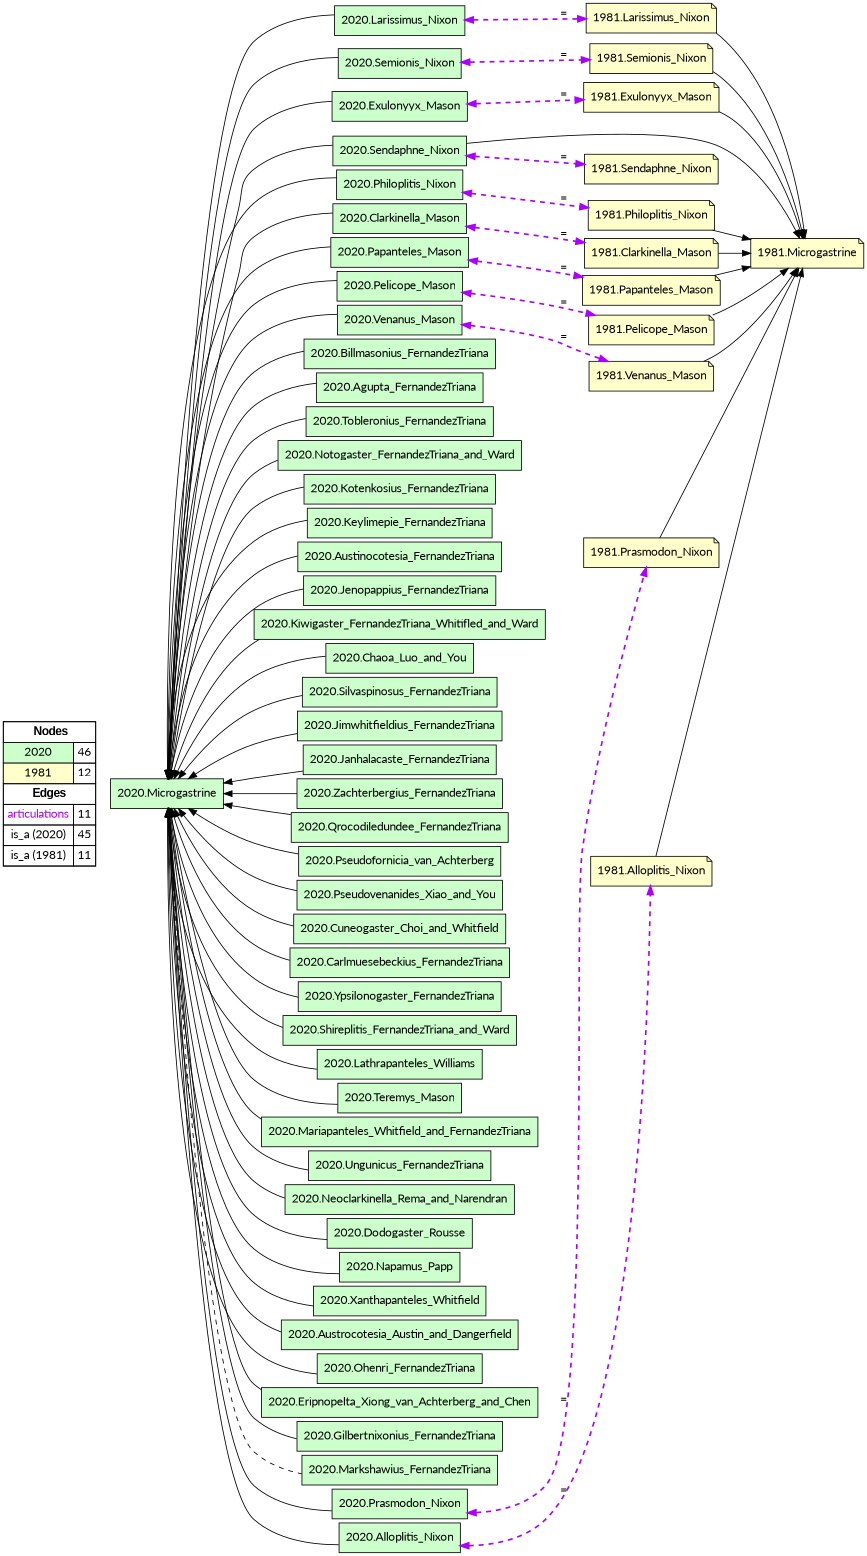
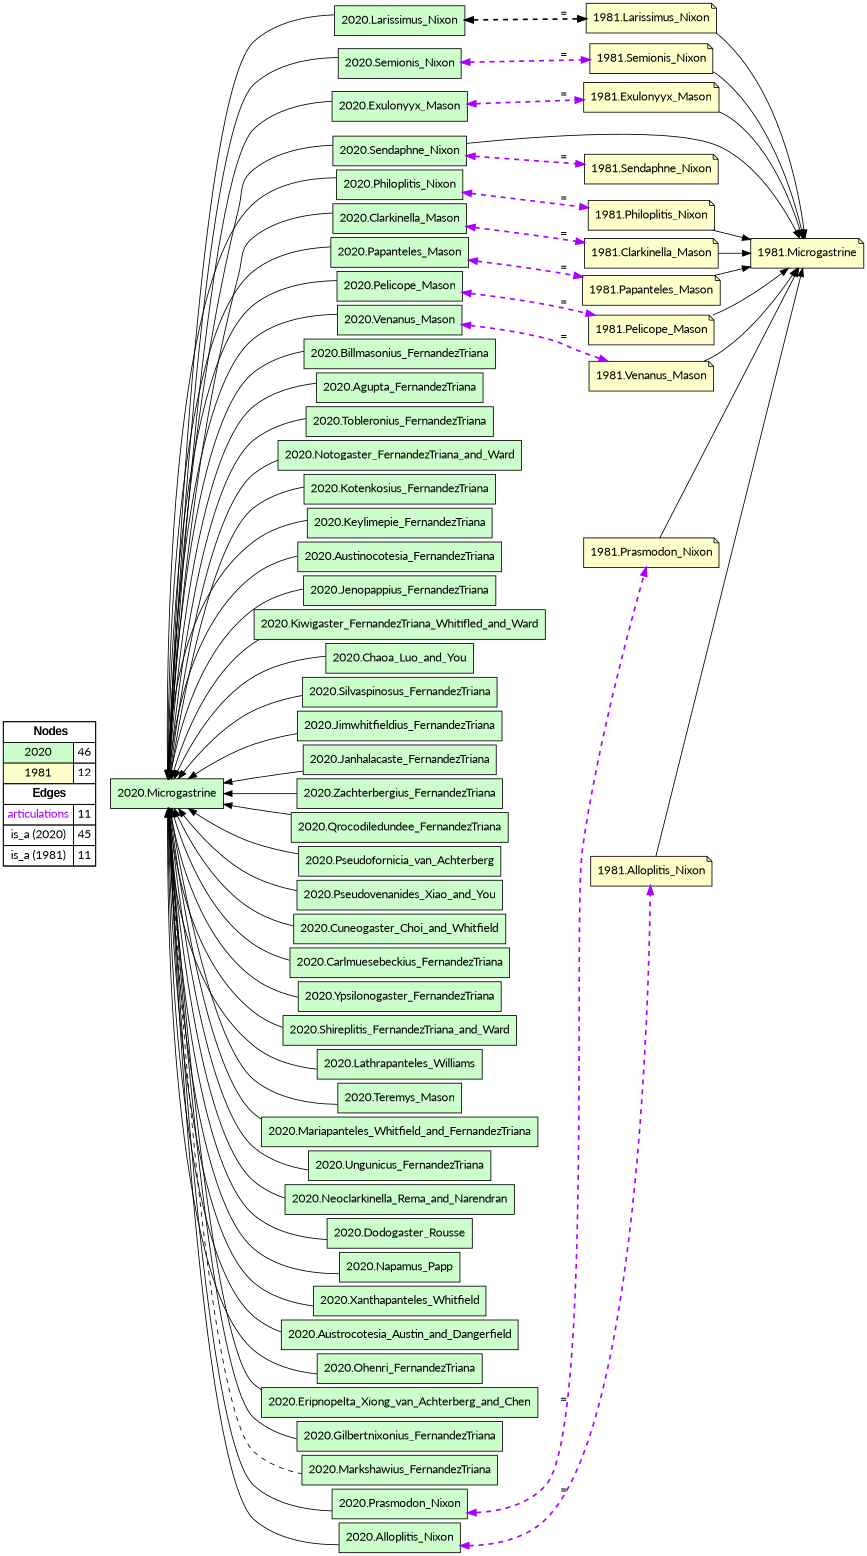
  digraph {
    fontname=Lato
    rankdir=LR
    node [fillcolor="#CCFFCC" fontname=Lato shape=box style=filled]
    edge [color="#000000" constraint=true dir=back fontname=Lato penwidth=1 style=solid]
    n1 [fillcolor=white label=<   <TABLE BORDER="0" CELLBORDER="1" CELLSPACING="0" CELLPADDING="4">  <TR> <TD COLSPAN="2"><font face="Arial Black"> Nodes</font></TD> </TR>  <TR>   <TD bgcolor="#CCFFCC" fontname="helvetica">2020</TD>   <TD>46</TD>   </TR>  <TR>   <TD bgcolor="#FFFFCC" fontname="helvetica">1981</TD>   <TD>12</TD>   </TR>  <TR> <TD COLSPAN="2"><font face = "Arial Black"> Edges </font></TD> </TR>  <TR>   <TD><font color ="#AA00FF">articulations</font></TD><TD>11</TD> </TR> <TR>   <TD><font color ="#000000">is_a (2020)</font></TD><TD>45</TD> </TR> <TR>   <TD><font color ="#000000">is_a (1981)</font></TD><TD>11</TD> </TR> </TABLE>   > margin=0]
    "1981.Larissimus_Nixon" [fillcolor="#FFFFCC" shape=note]
    "2020.Larissimus_Nixon"
    "1981.Microgastrine" [fillcolor="#FFFFCC" shape=note]
    "1981.Semionis_Nixon" [fillcolor="#FFFFCC" shape=note]
    "2020.Semionis_Nixon"
    "1981.Exulonyyx_Mason" [fillcolor="#FFFFCC" shape=note]
    "2020.Exulonyyx_Mason"
    "1981.Sendaphne_Nixon" [fillcolor="#FFFFCC" shape=note]
    "2020.Sendaphne_Nixon"
    "1981.Philoplitis_Nixon" [fillcolor="#FFFFCC" shape=note]
    "2020.Philoplitis_Nixon"
    "1981.Clarkinella_Mason" [fillcolor="#FFFFCC" shape=note]
    "2020.Clarkinella_Mason"
    "1981.Papanteles_Mason" [fillcolor="#FFFFCC" shape=note]
    "2020.Papanteles_Mason"
    "1981.Pelicope_Mason" [fillcolor="#FFFFCC" shape=note]
    "2020.Pelicope_Mason"
    "1981.Venanus_Mason" [fillcolor="#FFFFCC" shape=note]
    "2020.Venanus_Mason"
    "2020.Microgastrine"
    "2020.Billmasonius_FernandezTriana"
    "2020.Agupta_FernandezTriana"
    "2020.Tobleronius_FernandezTriana"
    "2020.Notogaster_FernandezTriana_and_Ward"
    "2020.Kotenkosius_FernandezTriana"
    "2020.Keylimepie_FernandezTriana"
    "2020.Austinocotesia_FernandezTriana"
    "2020.Jenopappius_FernandezTriana"
    "2020.Kiwigaster_FernandezTriana_Whitifled_and_Ward"
    "2020.Chaoa_Luo_and_You"
    "2020.Silvaspinosus_FernandezTriana"
    "2020.Jimwhitfieldius_FernandezTriana"
    "2020.Janhalacaste_FernandezTriana"
    "2020.Zachterbergius_FernandezTriana"
    "2020.Qrocodiledundee_FernandezTriana"
    "2020.Pseudofornicia_van_Achterberg"
    "2020.Pseudovenanides_Xiao_and_You"
    "2020.Cuneogaster_Choi_and_Whitfield"
    "2020.Carlmuesebeckius_FernandezTriana"
    "2020.Ypsilonogaster_FernandezTriana"
    "2020.Shireplitis_FernandezTriana_and_Ward"
    "2020.Lathrapanteles_Williams"
    "2020.Teremys_Mason"
    "2020.Mariapanteles_Whitfield_and_FernandezTriana"
    "2020.Ungunicus_FernandezTriana"
    "2020.Neoclarkinella_Rema_and_Narendran"
    "2020.Dodogaster_Rousse"
    "2020.Napamus_Papp"
    "2020.Xanthapanteles_Whitfield"
    "2020.Austrocotesia_Austin_and_Dangerfield"
    "2020.Ohenri_FernandezTriana"
    "2020.Eripnopelta_Xiong_van_Achterberg_and_Chen"
    "2020.Gilbertnixonius_FernandezTriana"
    "2020.Markshawius_FernandezTriana"
    "2020.Prasmodon_Nixon"
    "2020.Alloplitis_Nixon"
    "1981.Prasmodon_Nixon" [fillcolor="#FFFFCC" shape=note]
    "1981.Alloplitis_Nixon" [fillcolor="#FFFFCC" shape=note]
    subgraph sub_1 {
      rank=source
      n1
    }
    "1981.Larissimus_Nixon" -> "1981.Microgastrine" [dir=forward]
-   "2020.Larissimus_Nixon" -> "1981.Larissimus_Nixon" [color="#AA00FF" dir=both label="=" penwidth=2 style=dashed]
+   "2020.Larissimus_Nixon" -> "1981.Larissimus_Nixon" [dir=both label="=" penwidth=2 style=dashed]
    "1981.Semionis_Nixon" -> "1981.Microgastrine" [dir=forward]
    "2020.Semionis_Nixon" -> "1981.Semionis_Nixon" [color="#AA00FF" dir=both label="=" penwidth=2 style=dashed]
    "1981.Exulonyyx_Mason" -> "1981.Microgastrine" [dir=forward]
    "2020.Exulonyyx_Mason" -> "1981.Exulonyyx_Mason" [color="#AA00FF" dir=both label="=" penwidth=2 style=dashed]
    "2020.Sendaphne_Nixon" -> "1981.Microgastrine" [dir=forward]
    "2020.Sendaphne_Nixon" -> "1981.Sendaphne_Nixon" [color="#AA00FF" dir=both label="=" penwidth=2 style=dashed]
    "1981.Philoplitis_Nixon" -> "1981.Microgastrine" [dir=forward]
    "2020.Philoplitis_Nixon" -> "1981.Philoplitis_Nixon" [color="#AA00FF" dir=both label="=" penwidth=2 style=dashed]
    "1981.Clarkinella_Mason" -> "1981.Microgastrine" [dir=forward]
    "2020.Clarkinella_Mason" -> "1981.Clarkinella_Mason" [color="#AA00FF" dir=both label="=" penwidth=2 style=dashed]
    "1981.Papanteles_Mason" -> "1981.Microgastrine" [dir=forward]
    "2020.Papanteles_Mason" -> "1981.Papanteles_Mason" [color="#AA00FF" dir=both label="=" penwidth=2 style=dashed]
    "1981.Pelicope_Mason" -> "1981.Microgastrine" [dir=forward]
    "2020.Pelicope_Mason" -> "1981.Pelicope_Mason" [color="#AA00FF" dir=both label="=" penwidth=2 style=dashed]
    "1981.Venanus_Mason" -> "1981.Microgastrine" [dir=forward]
    "2020.Venanus_Mason" -> "1981.Venanus_Mason" [color="#AA00FF" dir=both label="=" penwidth=2 style=dashed]
    "2020.Microgastrine" -> "2020.Larissimus_Nixon"
    "2020.Microgastrine" -> "2020.Semionis_Nixon"
    "2020.Microgastrine" -> "2020.Exulonyyx_Mason"
    "2020.Microgastrine" -> "2020.Sendaphne_Nixon"
    "2020.Microgastrine" -> "2020.Philoplitis_Nixon"
    "2020.Microgastrine" -> "2020.Clarkinella_Mason"
    "2020.Microgastrine" -> "2020.Papanteles_Mason"
    "2020.Microgastrine" -> "2020.Pelicope_Mason"
    "2020.Microgastrine" -> "2020.Venanus_Mason"
    "2020.Microgastrine" -> "2020.Billmasonius_FernandezTriana"
    "2020.Microgastrine" -> "2020.Agupta_FernandezTriana"
    "2020.Microgastrine" -> "2020.Tobleronius_FernandezTriana"
    "2020.Microgastrine" -> "2020.Notogaster_FernandezTriana_and_Ward"
    "2020.Microgastrine" -> "2020.Kotenkosius_FernandezTriana"
    "2020.Microgastrine" -> "2020.Keylimepie_FernandezTriana"
    "2020.Microgastrine" -> "2020.Austinocotesia_FernandezTriana"
    "2020.Microgastrine" -> "2020.Jenopappius_FernandezTriana"
    "2020.Microgastrine" -> "2020.Kiwigaster_FernandezTriana_Whitifled_and_Ward"
    "2020.Microgastrine" -> "2020.Chaoa_Luo_and_You"
    "2020.Microgastrine" -> "2020.Silvaspinosus_FernandezTriana"
    "2020.Microgastrine" -> "2020.Jimwhitfieldius_FernandezTriana"
    "2020.Microgastrine" -> "2020.Janhalacaste_FernandezTriana"
    "2020.Microgastrine" -> "2020.Zachterbergius_FernandezTriana"
    "2020.Microgastrine" -> "2020.Qrocodiledundee_FernandezTriana"
    "2020.Microgastrine" -> "2020.Pseudofornicia_van_Achterberg"
    "2020.Microgastrine" -> "2020.Pseudovenanides_Xiao_and_You"
    "2020.Microgastrine" -> "2020.Cuneogaster_Choi_and_Whitfield"
    "2020.Microgastrine" -> "2020.Carlmuesebeckius_FernandezTriana"
    "2020.Microgastrine" -> "2020.Ypsilonogaster_FernandezTriana"
    "2020.Microgastrine" -> "2020.Shireplitis_FernandezTriana_and_Ward"
    "2020.Microgastrine" -> "2020.Lathrapanteles_Williams"
    "2020.Microgastrine" -> "2020.Teremys_Mason"
    "2020.Microgastrine" -> "2020.Mariapanteles_Whitfield_and_FernandezTriana"
    "2020.Microgastrine" -> "2020.Ungunicus_FernandezTriana"
    "2020.Microgastrine" -> "2020.Neoclarkinella_Rema_and_Narendran"
    "2020.Microgastrine" -> "2020.Dodogaster_Rousse"
    "2020.Microgastrine" -> "2020.Napamus_Papp"
    "2020.Microgastrine" -> "2020.Xanthapanteles_Whitfield"
    "2020.Microgastrine" -> "2020.Austrocotesia_Austin_and_Dangerfield"
    "2020.Microgastrine" -> "2020.Ohenri_FernandezTriana"
    "2020.Microgastrine" -> "2020.Eripnopelta_Xiong_van_Achterberg_and_Chen"
    "2020.Microgastrine" -> "2020.Gilbertnixonius_FernandezTriana"
    "2020.Microgastrine" -> "2020.Markshawius_FernandezTriana" [style=dashed]
    "2020.Microgastrine" -> "2020.Prasmodon_Nixon"
    "2020.Microgastrine" -> "2020.Alloplitis_Nixon"
    "2020.Prasmodon_Nixon" -> "1981.Prasmodon_Nixon" [color="#AA00FF" dir=both label="=" penwidth=2 style=dashed]
    "2020.Alloplitis_Nixon" -> "1981.Alloplitis_Nixon" [color="#AA00FF" dir=both label="=" penwidth=2 style=dashed]
    "1981.Prasmodon_Nixon" -> "1981.Microgastrine" [dir=forward]
    "1981.Alloplitis_Nixon" -> "1981.Microgastrine" [dir=forward]
  }
